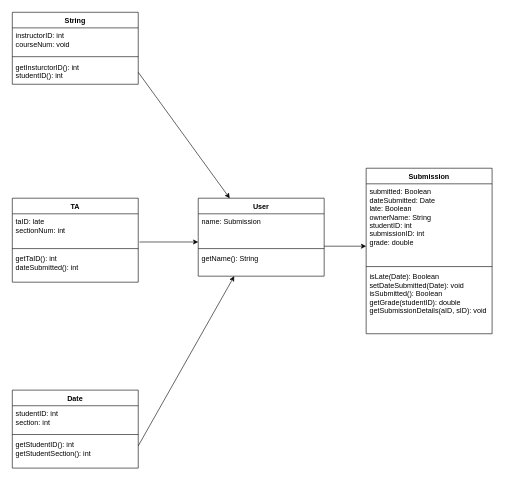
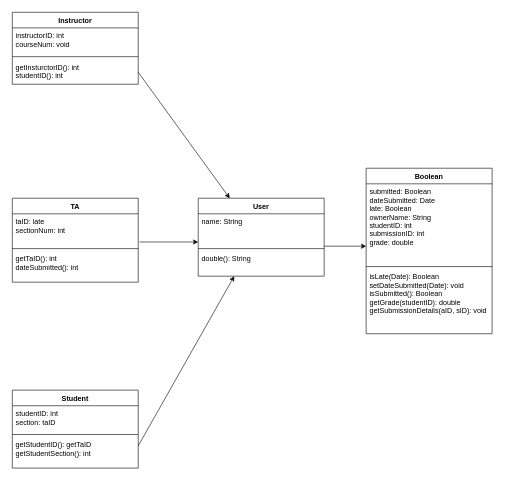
  <mxCell id="0" />
  <mxCell id="1" parent="0" />
  <mxCell id="2" value="User" style="swimlane;fontStyle=1;align=center;verticalAlign=top;childLayout=stackLayout;horizontal=1;startSize=26;horizontalStack=0;resizeParent=1;resizeParentMax=0;resizeLast=0;collapsible=1;marginBottom=0;" parent="1" vertex="1"><mxGeometry x="330" y="330" width="210" height="130" as="geometry" /></mxCell>
- <mxCell id="3" value="name: Submission" style="text;strokeColor=none;fillColor=none;align=left;verticalAlign=top;spacingLeft=4;spacingRight=4;overflow=hidden;rotatable=0;points=[[0,0.5],[1,0.5]];portConstraint=eastwest;" parent="2" vertex="1"><mxGeometry y="26" width="210" height="54" as="geometry" /></mxCell>
+ <mxCell id="3" value="name: String" style="text;strokeColor=none;fillColor=none;align=left;verticalAlign=top;spacingLeft=4;spacingRight=4;overflow=hidden;rotatable=0;points=[[0,0.5],[1,0.5]];portConstraint=eastwest;" parent="2" vertex="1"><mxGeometry y="26" width="210" height="54" as="geometry" /></mxCell>
  <mxCell id="4" value="" style="line;strokeWidth=1;fillColor=none;align=left;verticalAlign=middle;spacingTop=-1;spacingLeft=3;spacingRight=3;rotatable=0;labelPosition=right;points=[];portConstraint=eastwest;" parent="2" vertex="1"><mxGeometry y="80" width="210" height="8" as="geometry" /></mxCell>
- <mxCell id="5" value="getName(): String" style="text;strokeColor=none;fillColor=none;align=left;verticalAlign=top;spacingLeft=4;spacingRight=4;overflow=hidden;rotatable=0;points=[[0,0.5],[1,0.5]];portConstraint=eastwest;" parent="2" vertex="1"><mxGeometry y="88" width="210" height="42" as="geometry" /></mxCell>
- <mxCell id="6" value="String" style="swimlane;fontStyle=1;align=center;verticalAlign=top;childLayout=stackLayout;horizontal=1;startSize=26;horizontalStack=0;resizeParent=1;resizeParentMax=0;resizeLast=0;collapsible=1;marginBottom=0;" vertex="1" parent="1"><mxGeometry x="20" y="20" width="210" height="120" as="geometry" /></mxCell>
+ <mxCell id="5" value="double(): String" style="text;strokeColor=none;fillColor=none;align=left;verticalAlign=top;spacingLeft=4;spacingRight=4;overflow=hidden;rotatable=0;points=[[0,0.5],[1,0.5]];portConstraint=eastwest;" parent="2" vertex="1"><mxGeometry y="88" width="210" height="42" as="geometry" /></mxCell>
+ <mxCell id="6" value="Instructor" style="swimlane;fontStyle=1;align=center;verticalAlign=top;childLayout=stackLayout;horizontal=1;startSize=26;horizontalStack=0;resizeParent=1;resizeParentMax=0;resizeLast=0;collapsible=1;marginBottom=0;" vertex="1" parent="1"><mxGeometry x="20" y="20" width="210" height="120" as="geometry" /></mxCell>
  <mxCell id="7" value="instructorID: int&#10;courseNum: void &#10;" style="text;strokeColor=none;fillColor=none;align=left;verticalAlign=top;spacingLeft=4;spacingRight=4;overflow=hidden;rotatable=0;points=[[0,0.5],[1,0.5]];portConstraint=eastwest;" vertex="1" parent="6"><mxGeometry y="26" width="210" height="44" as="geometry" /></mxCell>
  <mxCell id="8" value="" style="line;strokeWidth=1;fillColor=none;align=left;verticalAlign=middle;spacingTop=-1;spacingLeft=3;spacingRight=3;rotatable=0;labelPosition=right;points=[];portConstraint=eastwest;" vertex="1" parent="6"><mxGeometry y="70" width="210" height="8" as="geometry" /></mxCell>
  <mxCell id="9" value="" style="endArrow=classic;html=1;exitX=0.5;exitY=1.042;exitDx=0;exitDy=0;exitPerimeter=0;entryX=0.25;entryY=0;entryDx=0;entryDy=0;" edge="1" parent="6" target="2"><mxGeometry width="50" height="50" relative="1" as="geometry"><mxPoint x="210" y="100.004" as="sourcePoint" /><mxPoint x="320" y="270" as="targetPoint" /></mxGeometry></mxCell>
  <mxCell id="10" value="getInsturctorID(): int&#10;studentID(): int&#10;" style="text;strokeColor=none;fillColor=none;align=left;verticalAlign=top;spacingLeft=4;spacingRight=4;overflow=hidden;rotatable=0;points=[[0,0.5],[1,0.5]];portConstraint=eastwest;" vertex="1" parent="6"><mxGeometry y="78" width="210" height="42" as="geometry" /></mxCell>
  <mxCell id="11" value="TA" style="swimlane;fontStyle=1;align=center;verticalAlign=top;childLayout=stackLayout;horizontal=1;startSize=26;horizontalStack=0;resizeParent=1;resizeParentMax=0;resizeLast=0;collapsible=1;marginBottom=0;" vertex="1" parent="1"><mxGeometry x="20" y="330" width="210" height="140" as="geometry" /></mxCell>
  <mxCell id="12" value="taID: late&#10;sectionNum: int &#10;" style="text;strokeColor=none;fillColor=none;align=left;verticalAlign=top;spacingLeft=4;spacingRight=4;overflow=hidden;rotatable=0;points=[[0,0.5],[1,0.5]];portConstraint=eastwest;" vertex="1" parent="11"><mxGeometry y="26" width="210" height="54" as="geometry" /></mxCell>
  <mxCell id="13" value="" style="line;strokeWidth=1;fillColor=none;align=left;verticalAlign=middle;spacingTop=-1;spacingLeft=3;spacingRight=3;rotatable=0;labelPosition=right;points=[];portConstraint=eastwest;" vertex="1" parent="11"><mxGeometry y="80" width="210" height="8" as="geometry" /></mxCell>
  <mxCell id="14" value="getTaID(): int&#10;dateSubmitted(): int " style="text;strokeColor=none;fillColor=none;align=left;verticalAlign=top;spacingLeft=4;spacingRight=4;overflow=hidden;rotatable=0;points=[[0,0.5],[1,0.5]];portConstraint=eastwest;" vertex="1" parent="11"><mxGeometry y="88" width="210" height="52" as="geometry" /></mxCell>
- <mxCell id="15" value="Date" style="swimlane;fontStyle=1;align=center;verticalAlign=top;childLayout=stackLayout;horizontal=1;startSize=26;horizontalStack=0;resizeParent=1;resizeParentMax=0;resizeLast=0;collapsible=1;marginBottom=0;" vertex="1" parent="1"><mxGeometry x="20" y="650" width="210" height="130" as="geometry" /></mxCell>
- <mxCell id="16" value="studentID: int &#10;section: int " style="text;strokeColor=none;fillColor=none;align=left;verticalAlign=top;spacingLeft=4;spacingRight=4;overflow=hidden;rotatable=0;points=[[0,0.5],[1,0.5]];portConstraint=eastwest;" vertex="1" parent="15"><mxGeometry y="26" width="210" height="44" as="geometry" /></mxCell>
+ <mxCell id="15" value="Student" style="swimlane;fontStyle=1;align=center;verticalAlign=top;childLayout=stackLayout;horizontal=1;startSize=26;horizontalStack=0;resizeParent=1;resizeParentMax=0;resizeLast=0;collapsible=1;marginBottom=0;" vertex="1" parent="1"><mxGeometry x="20" y="650" width="210" height="130" as="geometry" /></mxCell>
+ <mxCell id="16" value="studentID: int &#10;section: taID " style="text;strokeColor=none;fillColor=none;align=left;verticalAlign=top;spacingLeft=4;spacingRight=4;overflow=hidden;rotatable=0;points=[[0,0.5],[1,0.5]];portConstraint=eastwest;" vertex="1" parent="15"><mxGeometry y="26" width="210" height="44" as="geometry" /></mxCell>
  <mxCell id="17" value="" style="line;strokeWidth=1;fillColor=none;align=left;verticalAlign=middle;spacingTop=-1;spacingLeft=3;spacingRight=3;rotatable=0;labelPosition=right;points=[];portConstraint=eastwest;" vertex="1" parent="15"><mxGeometry y="70" width="210" height="8" as="geometry" /></mxCell>
- <mxCell id="18" value="getStudentID(): int&#10;getStudentSection(): int" style="text;strokeColor=none;fillColor=none;align=left;verticalAlign=top;spacingLeft=4;spacingRight=4;overflow=hidden;rotatable=0;points=[[0,0.5],[1,0.5]];portConstraint=eastwest;" vertex="1" parent="15"><mxGeometry y="78" width="210" height="52" as="geometry" /></mxCell>
+ <mxCell id="18" value="getStudentID(): getTaID&#10;getStudentSection(): int" style="text;strokeColor=none;fillColor=none;align=left;verticalAlign=top;spacingLeft=4;spacingRight=4;overflow=hidden;rotatable=0;points=[[0,0.5],[1,0.5]];portConstraint=eastwest;" vertex="1" parent="15"><mxGeometry y="78" width="210" height="52" as="geometry" /></mxCell>
  <mxCell id="19" value="" style="endArrow=classic;html=1;" edge="1" parent="1"><mxGeometry width="50" height="50" relative="1" as="geometry"><mxPoint x="230" y="743" as="sourcePoint" /><mxPoint x="390" y="460" as="targetPoint" /></mxGeometry></mxCell>
  <mxCell id="20" value="" style="endArrow=classic;html=1;" edge="1" parent="1"><mxGeometry width="50" height="50" relative="1" as="geometry"><mxPoint x="540" y="410" as="sourcePoint" /><mxPoint x="610" y="410" as="targetPoint" /></mxGeometry></mxCell>
- <mxCell id="21" value="Submission" style="swimlane;fontStyle=1;align=center;verticalAlign=top;childLayout=stackLayout;horizontal=1;startSize=26;horizontalStack=0;resizeParent=1;resizeParentMax=0;resizeLast=0;collapsible=1;marginBottom=0;" vertex="1" parent="1"><mxGeometry x="610" y="280" width="210" height="276" as="geometry" /></mxCell>
+ <mxCell id="21" value="Boolean" style="swimlane;fontStyle=1;align=center;verticalAlign=top;childLayout=stackLayout;horizontal=1;startSize=26;horizontalStack=0;resizeParent=1;resizeParentMax=0;resizeLast=0;collapsible=1;marginBottom=0;" vertex="1" parent="1"><mxGeometry x="610" y="280" width="210" height="276" as="geometry" /></mxCell>
  <mxCell id="22" value="submitted: Boolean&#10;dateSubmitted: Date&#10;late: Boolean&#10;ownerName: String&#10;studentID: int&#10;submissionID: int&#10;grade: double" style="text;strokeColor=none;fillColor=none;align=left;verticalAlign=top;spacingLeft=4;spacingRight=4;overflow=hidden;rotatable=0;points=[[0,0.5],[1,0.5]];portConstraint=eastwest;" vertex="1" parent="21"><mxGeometry y="26" width="210" height="134" as="geometry" /></mxCell>
  <mxCell id="23" value="" style="line;strokeWidth=1;fillColor=none;align=left;verticalAlign=middle;spacingTop=-1;spacingLeft=3;spacingRight=3;rotatable=0;labelPosition=right;points=[];portConstraint=eastwest;" vertex="1" parent="21"><mxGeometry y="160" width="210" height="8" as="geometry" /></mxCell>
  <mxCell id="24" value="isLate(Date): Boolean&#10;setDateSubmitted(Date): void&#10;isSubmitted(): Boolean&#10;getGrade(studentID): double&#10;getSubmissionDetails(aID, sID): void" style="text;strokeColor=none;fillColor=none;align=left;verticalAlign=top;spacingLeft=4;spacingRight=4;overflow=hidden;rotatable=0;points=[[0,0.5],[1,0.5]];portConstraint=eastwest;" vertex="1" parent="21"><mxGeometry y="168" width="210" height="108" as="geometry" /></mxCell>
  <mxCell id="25" value="" style="endArrow=classic;html=1;" edge="1" parent="1"><mxGeometry width="50" height="50" relative="1" as="geometry"><mxPoint x="232" y="403" as="sourcePoint" /><mxPoint x="330" y="403" as="targetPoint" /></mxGeometry></mxCell>
